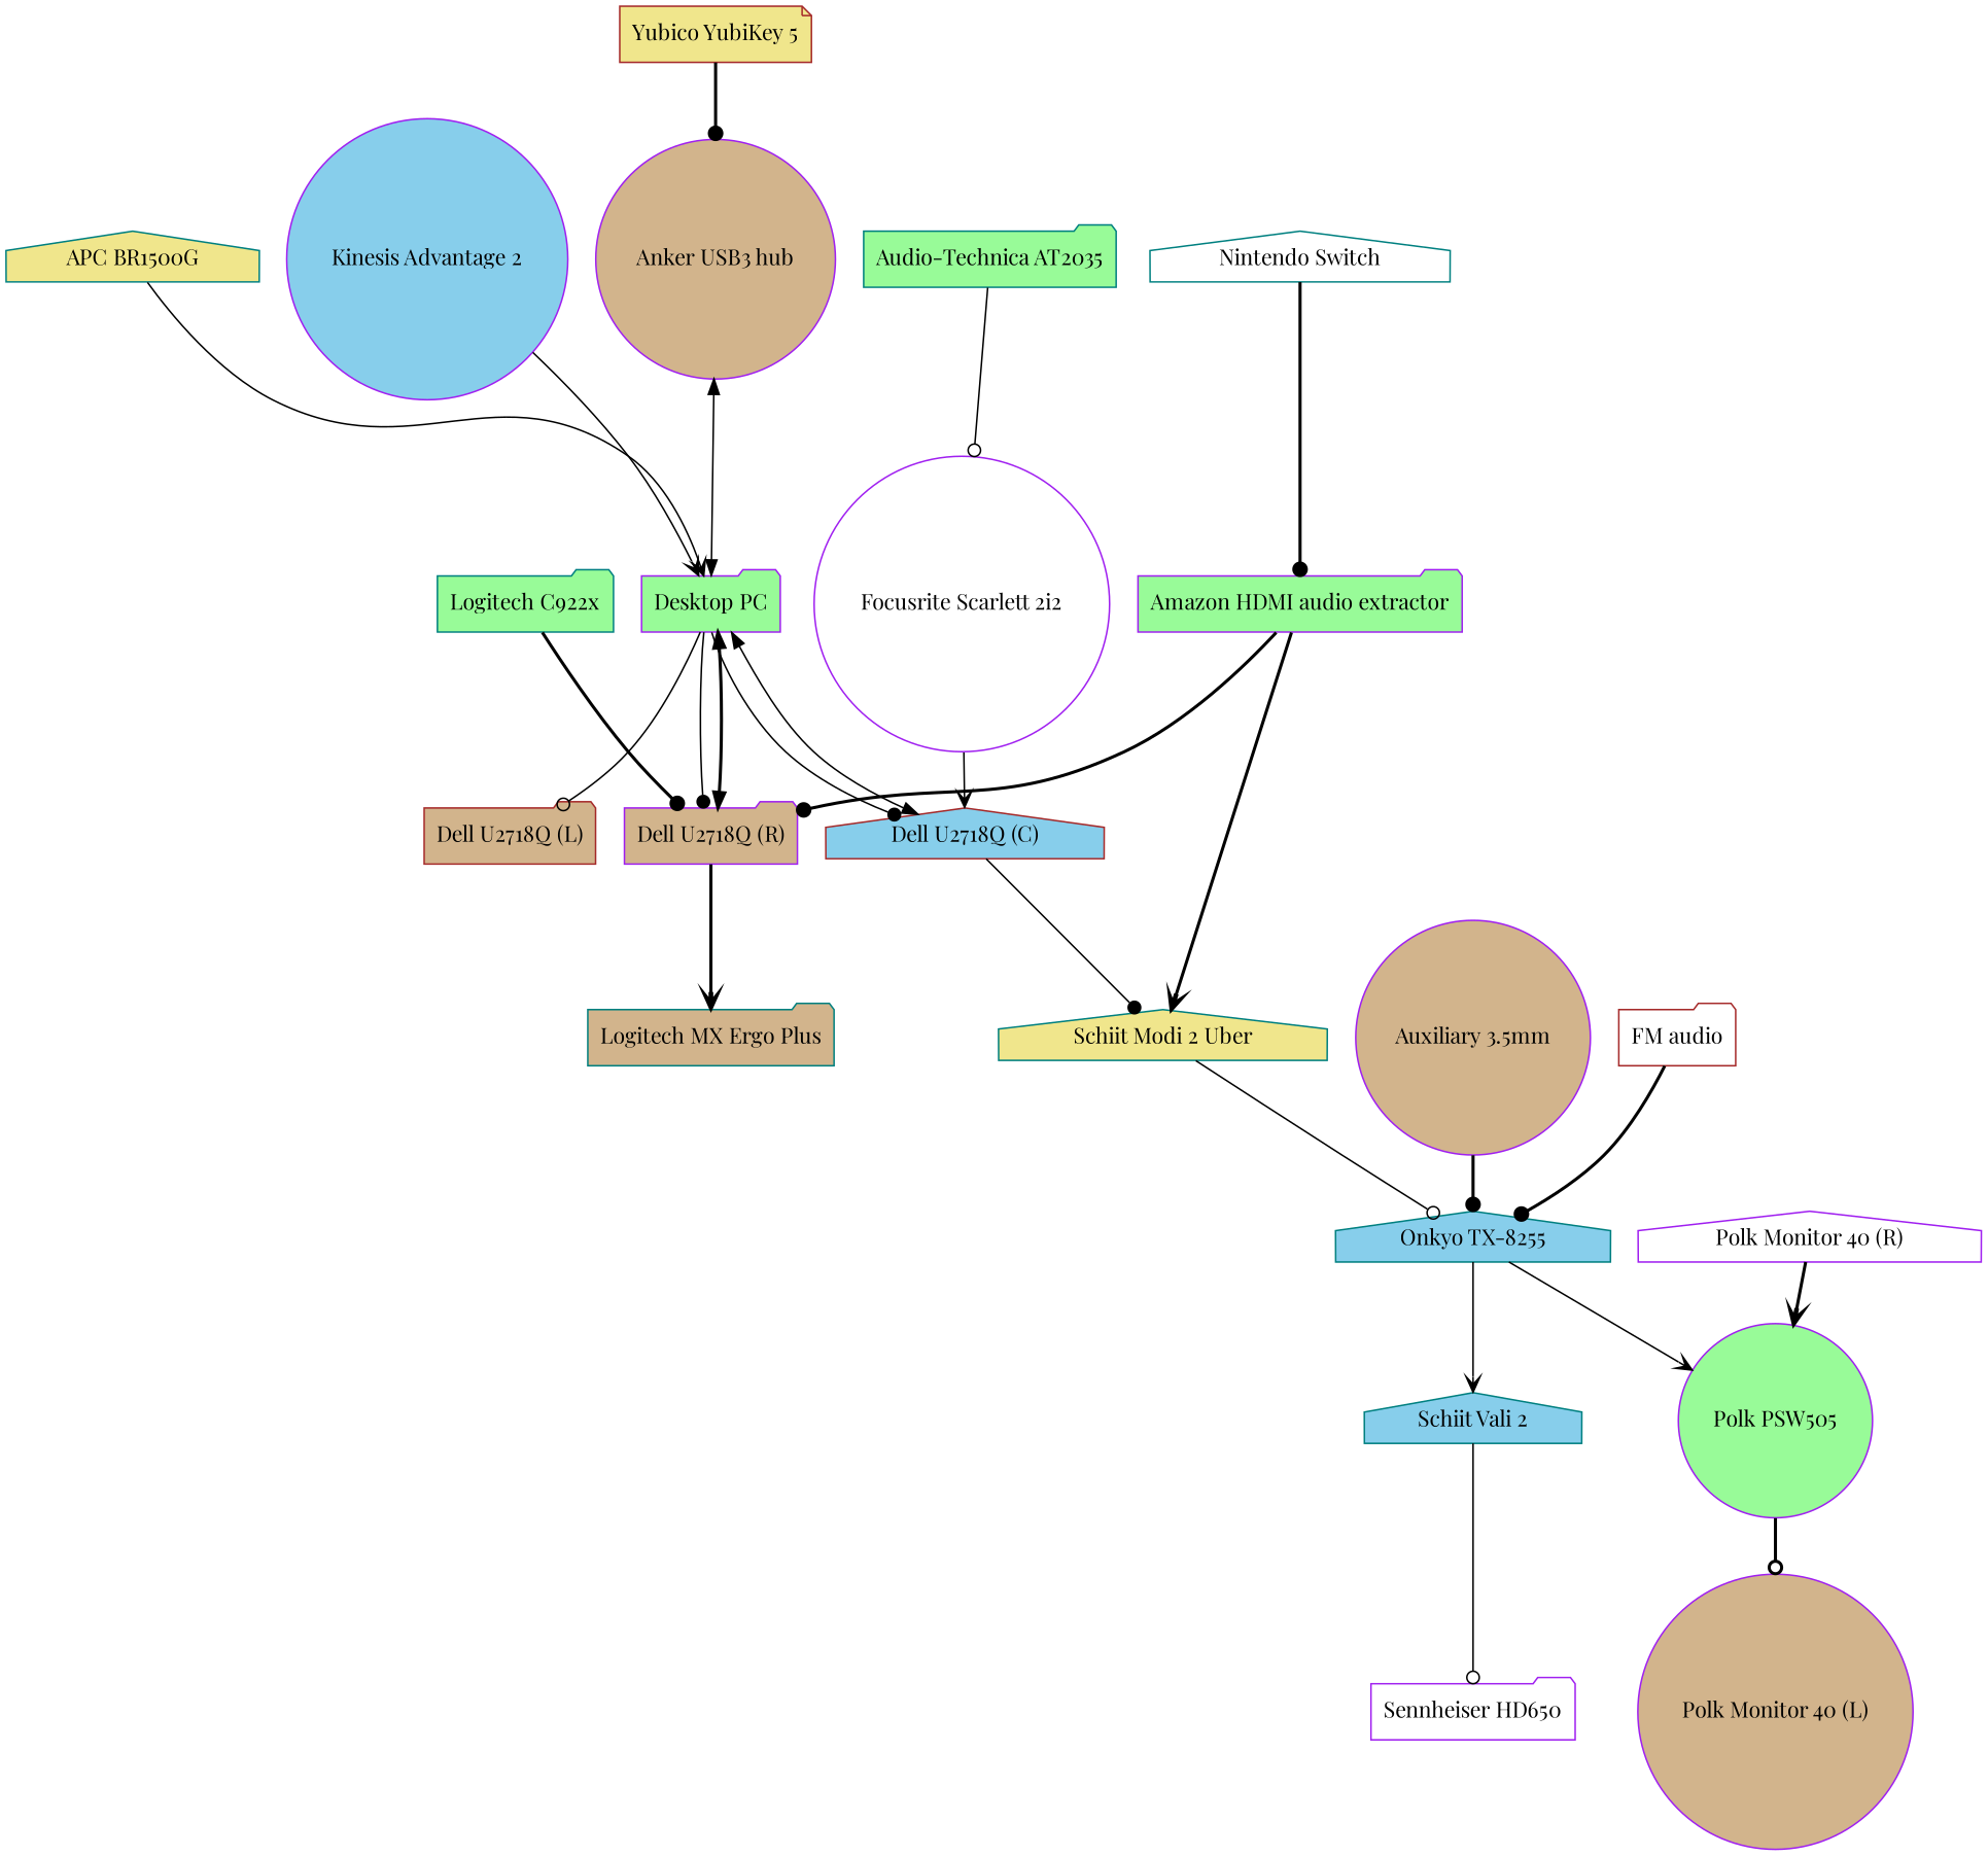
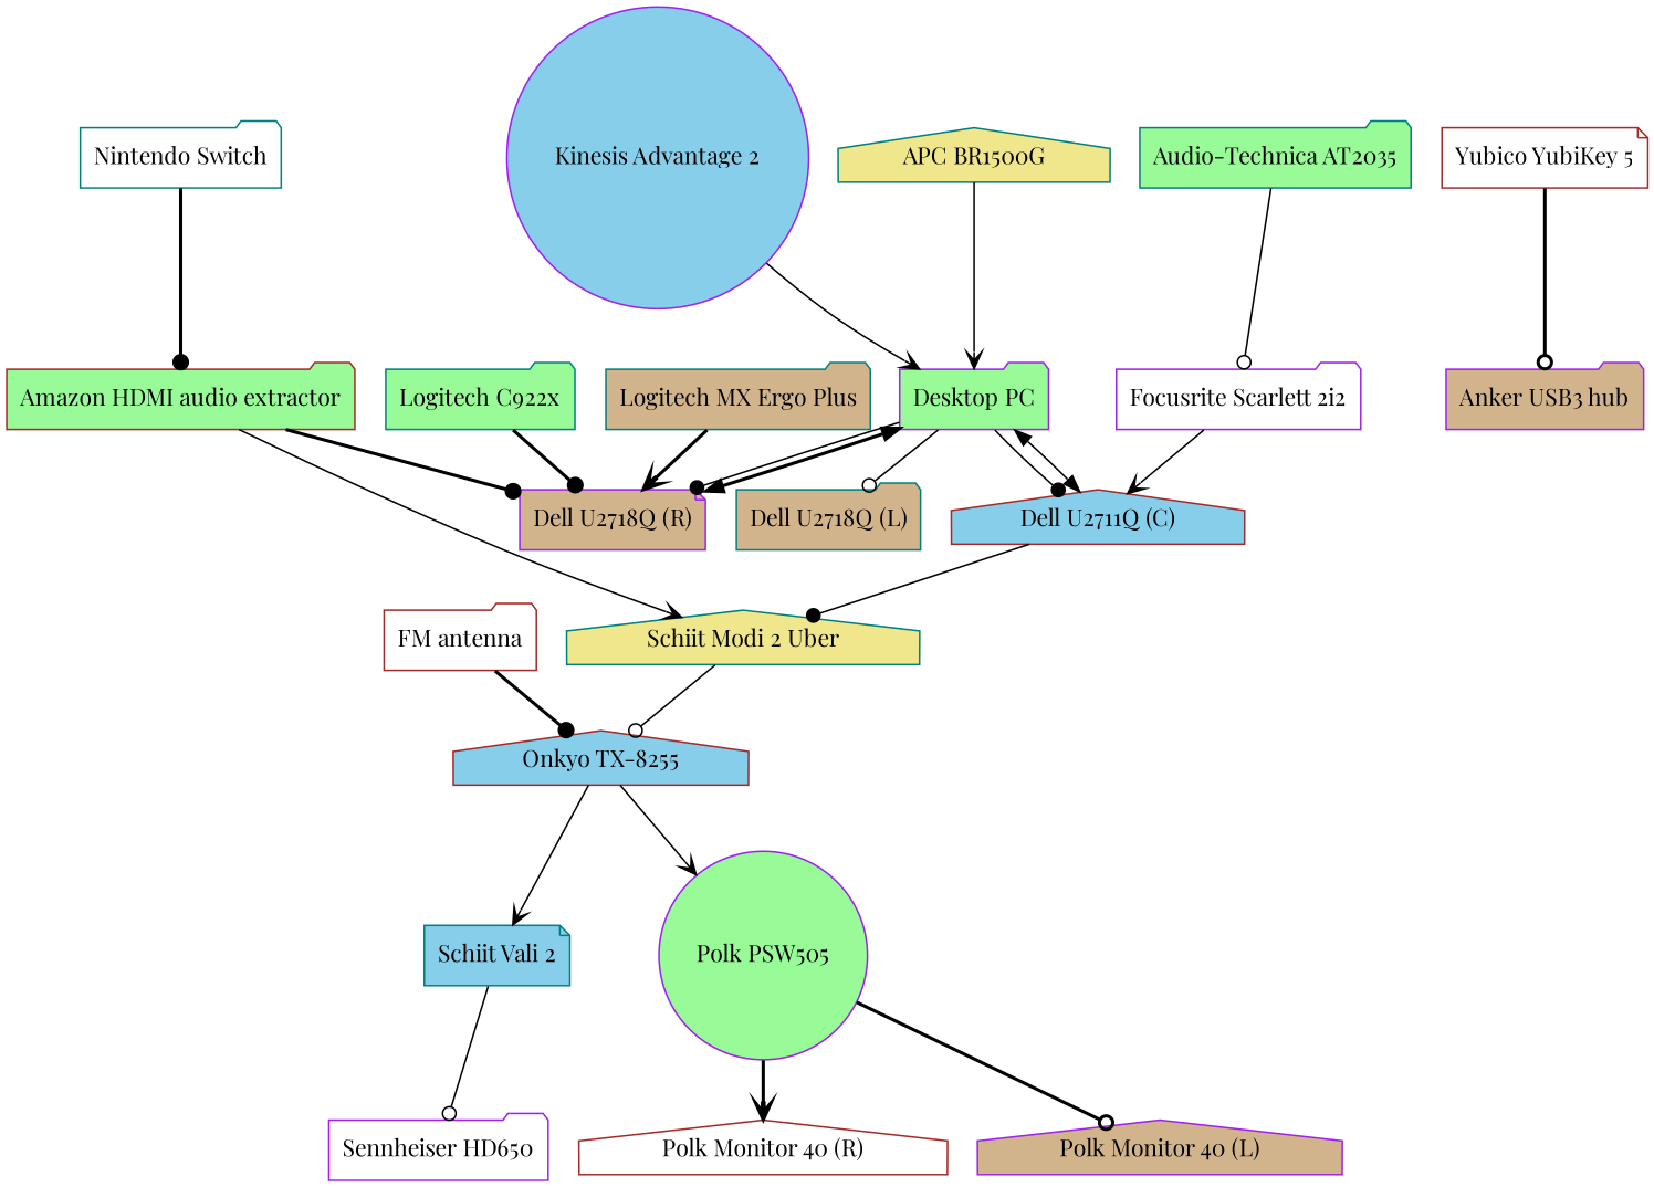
  digraph {
    fontname="Playfair Display"
    node [color=purple fillcolor=tan fontname="Playfair Display" shape=folder style=filled]
    edge [arrowhead=dot fontname="Playfair Display" style=solid]
    "Desktop PC" [fillcolor=palegreen]
-   "Dell U2718Q (L)" [color=brown]
-   "Dell U2718Q (C)" [color=brown fillcolor=skyblue shape=house]
-   "Dell U2718Q (R)"
+   "Dell U2718Q (L)" [color=teal]
+   "Dell U2718Q (C)" [color=brown fillcolor=skyblue shape=house label="Dell U2711Q (C)"]
+   "Dell U2718Q (R)" [shape=note]
    "Schiit Modi 2 Uber" [color=teal fillcolor=khaki shape=house]
-   "Onkyo TX-8255" [color=teal fillcolor=skyblue shape=house]
-   "Nintendo Switch" [color=teal fillcolor=white shape=house]
-   "Amazon HDMI audio extractor" [fillcolor=palegreen]
-   "Schiit Vali 2" [color=teal fillcolor=skyblue shape=house]
+   "Onkyo TX-8255" [color=brown fillcolor=skyblue shape=house]
+   "Nintendo Switch" [color=teal fillcolor=white]
+   "Amazon HDMI audio extractor" [color=brown fillcolor=palegreen]
+   "Schiit Vali 2" [color=teal fillcolor=skyblue shape=note]
    "Polk PSW505" [fillcolor=palegreen shape=circle]
    "Audio-Technica AT2035" [color=teal fillcolor=palegreen]
-   "Focusrite Scarlett 2i2" [fillcolor=white shape=circle]
+   "Focusrite Scarlett 2i2" [fillcolor=white]
    "Sennheiser HD650" [fillcolor=white]
-   "Polk Monitor 40 (L)" [shape=circle]
-   "Polk Monitor 40 (R)" [fillcolor=white shape=house]
-   "Auxiliary 3.5mm" [shape=circle]
-   "FM antenna" [color=brown fillcolor=white label="FM audio"]
+   "Polk Monitor 40 (L)" [shape=house]
+   "Polk Monitor 40 (R)" [color=brown fillcolor=white shape=house]
+   "FM antenna" [color=brown fillcolor=white]
    "APC BR1500G" [color=teal fillcolor=khaki shape=house]
    "Logitech MX Ergo Plus" [color=teal]
    "Logitech C922x" [color=teal fillcolor=palegreen]
    "Kinesis Advantage 2" [fillcolor=skyblue shape=circle]
-   "Anker USB3 hub" [shape=circle]
-   "Yubico YubiKey 5" [color=brown fillcolor=khaki shape=note]
+   "Anker USB3 hub"
+   "Yubico YubiKey 5" [color=brown fillcolor=white shape=note]
    "Desktop PC" -> "Dell U2718Q (L)" [arrowhead=odot]
    "Desktop PC" -> "Dell U2718Q (C)"
    "Desktop PC" -> "Dell U2718Q (C)" [dir=both arrowhead=""]
    "Desktop PC" -> "Dell U2718Q (R)"
    "Desktop PC" -> "Dell U2718Q (R)" [dir=both style=bold arrowhead=""]
    "Dell U2718Q (C)" -> "Schiit Modi 2 Uber"
    "Schiit Modi 2 Uber" -> "Onkyo TX-8255" [arrowhead=odot]
    "Onkyo TX-8255" -> "Schiit Vali 2" [arrowhead=vee]
    "Onkyo TX-8255" -> "Polk PSW505" [arrowhead=vee]
    "Nintendo Switch" -> "Amazon HDMI audio extractor" [style=bold]
    "Amazon HDMI audio extractor" -> "Dell U2718Q (R)" [style=bold]
-   "Amazon HDMI audio extractor" -> "Schiit Modi 2 Uber" [arrowhead=vee style=bold]
+   "Amazon HDMI audio extractor" -> "Schiit Modi 2 Uber" [arrowhead=vee]
    "Schiit Vali 2" -> "Sennheiser HD650" [arrowhead=odot]
    "Polk PSW505" -> "Polk Monitor 40 (L)" [arrowhead=odot style=bold]
-   "Polk Monitor 40 (R)" -> "Polk PSW505" [arrowhead=vee style=bold]
+   "Polk PSW505" -> "Polk Monitor 40 (R)" [arrowhead=vee style=bold]
    "Audio-Technica AT2035" -> "Focusrite Scarlett 2i2" [arrowhead=odot]
    "Focusrite Scarlett 2i2" -> "Dell U2718Q (C)" [arrowhead=vee]
-   "Auxiliary 3.5mm" -> "Onkyo TX-8255" [style=bold]
    "FM antenna" -> "Onkyo TX-8255" [style=bold]
    "APC BR1500G" -> "Desktop PC" [arrowhead=vee]
-   "Dell U2718Q (R)" -> "Logitech MX Ergo Plus" [arrowhead=vee style=bold]
+   "Logitech MX Ergo Plus" -> "Dell U2718Q (R)" [arrowhead=vee style=bold]
    "Logitech C922x" -> "Dell U2718Q (R)" [style=bold]
    "Kinesis Advantage 2" -> "Desktop PC" [arrowhead=vee]
-   "Anker USB3 hub" -> "Desktop PC" [dir=both arrowhead=""]
-   "Yubico YubiKey 5" -> "Anker USB3 hub" [style=bold]
+   "Yubico YubiKey 5" -> "Anker USB3 hub" [arrowhead=odot style=bold]
  }
